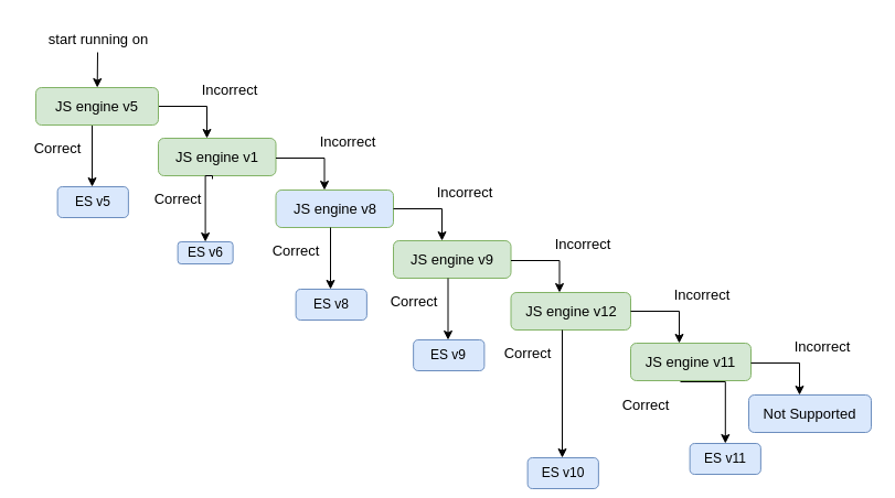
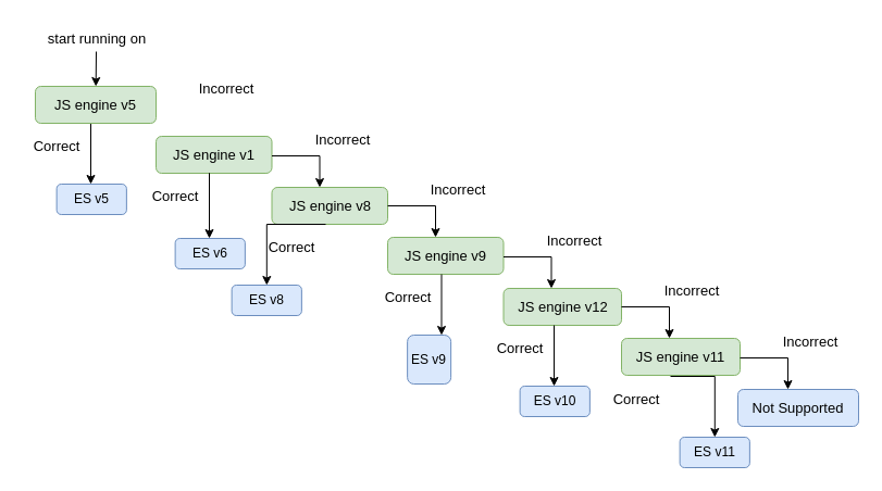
  <mxCell id="0" />
  <mxCell id="1" parent="0" />
  <mxCell id="2" style="edgeStyle=orthogonalEdgeStyle;rounded=0;orthogonalLoop=1;jettySize=auto;html=1;exitX=0.315;exitY=1;exitDx=0;exitDy=0;fontSize=13;exitPerimeter=0;" edge="1" parent="1" target="5"><mxGeometry relative="1" as="geometry"><mxPoint x="61.965" y="113" as="sourcePoint" /><Array as="points"><mxPoint x="83" y="113" /></Array></mxGeometry></mxCell>
- <mxCell id="3" style="edgeStyle=orthogonalEdgeStyle;rounded=0;orthogonalLoop=1;jettySize=auto;html=1;fontSize=13;" edge="1" parent="1" source="4" target="8"><mxGeometry relative="1" as="geometry"><mxPoint x="162" y="96" as="targetPoint" /><Array as="points"><mxPoint x="187" y="96" /></Array></mxGeometry></mxCell>
  <mxCell id="4" value="&lt;font style=&quot;font-size: 13px;&quot;&gt;&lt;font style=&quot;font-size: 13px;&quot;&gt;JS engine&lt;/font&gt;&lt;font style=&quot;font-size: 13px;&quot;&gt; v5&lt;/font&gt;&lt;/font&gt;" style="rounded=1;whiteSpace=wrap;html=1;fillColor=#d5e8d4;strokeColor=#82b366;" vertex="1" parent="1"><mxGeometry x="32" y="79" width="111" height="34" as="geometry" /></mxCell>
  <mxCell id="5" value="ES v5" style="rounded=1;whiteSpace=wrap;html=1;fillColor=#dae8fc;strokeColor=#6c8ebf;" vertex="1" parent="1"><mxGeometry x="51.63" y="169" width="64.25" height="28" as="geometry" /></mxCell>
  <mxCell id="6" value="" style="endArrow=classic;html=1;rounded=0;" edge="1" parent="1" target="4"><mxGeometry width="50" height="50" relative="1" as="geometry"><mxPoint x="88" y="47" as="sourcePoint" /><mxPoint x="100" y="-38" as="targetPoint" /></mxGeometry></mxCell>
  <mxCell id="7" value="&lt;font style=&quot;font-size: 13px;&quot;&gt;start running on&lt;/font&gt;" style="text;html=1;strokeColor=none;fillColor=none;align=center;verticalAlign=middle;whiteSpace=wrap;rounded=0;" vertex="1" parent="1"><mxGeometry x="20.63" y="20" width="136.37" height="30" as="geometry" /></mxCell>
  <mxCell id="8" value="&lt;font style=&quot;font-size: 13px;&quot;&gt;&lt;font style=&quot;font-size: 13px;&quot;&gt;JS &lt;/font&gt;&lt;font style=&quot;font-size: 13px;&quot;&gt;engine&lt;/font&gt;&lt;font style=&quot;font-size: 13px;&quot;&gt; v1&lt;/font&gt;&lt;/font&gt;" style="rounded=1;whiteSpace=wrap;html=1;fillColor=#d5e8d4;strokeColor=#82b366;" vertex="1" parent="1"><mxGeometry x="143" y="125" width="106.5" height="34" as="geometry" /></mxCell>
  <mxCell id="9" value="Correct" style="text;html=1;strokeColor=none;fillColor=none;align=center;verticalAlign=middle;whiteSpace=wrap;rounded=0;fontSize=13;" vertex="1" parent="1"><mxGeometry x="22" y="119" width="60" height="30" as="geometry" /></mxCell>
  <mxCell id="10" value="Incorrect" style="text;html=1;strokeColor=none;fillColor=none;align=center;verticalAlign=middle;whiteSpace=wrap;rounded=0;fontSize=13;" vertex="1" parent="1"><mxGeometry x="178" y="66" width="60" height="30" as="geometry" /></mxCell>
  <mxCell id="11" style="edgeStyle=orthogonalEdgeStyle;rounded=0;orthogonalLoop=1;jettySize=auto;html=1;fontSize=13;" edge="1" parent="1" target="12"><mxGeometry relative="1" as="geometry"><mxPoint x="268.5" y="143" as="targetPoint" /><mxPoint x="249.5" y="143" as="sourcePoint" /><Array as="points"><mxPoint x="293.5" y="143" /></Array></mxGeometry></mxCell>
- <mxCell id="12" value="&lt;font style=&quot;font-size: 13px;&quot;&gt;&lt;font style=&quot;font-size: 13px;&quot;&gt;JS &lt;/font&gt;&lt;font style=&quot;font-size: 13px;&quot;&gt;engine&lt;/font&gt;&lt;font style=&quot;font-size: 13px;&quot;&gt; v8&lt;/font&gt;&lt;/font&gt;" style="rounded=1;whiteSpace=wrap;html=1;fillColor=#dae8fc;strokeColor=#82b366;" vertex="1" parent="1"><mxGeometry x="249.5" y="172" width="106.5" height="34" as="geometry" /></mxCell>
+ <mxCell id="12" value="&lt;font style=&quot;font-size: 13px;&quot;&gt;&lt;font style=&quot;font-size: 13px;&quot;&gt;JS &lt;/font&gt;&lt;font style=&quot;font-size: 13px;&quot;&gt;engine&lt;/font&gt;&lt;font style=&quot;font-size: 13px;&quot;&gt; v8&lt;/font&gt;&lt;/font&gt;" style="rounded=1;whiteSpace=wrap;html=1;fillColor=#d5e8d4;strokeColor=#82b366;" vertex="1" parent="1"><mxGeometry x="249.5" y="172" width="106.5" height="34" as="geometry" /></mxCell>
  <mxCell id="13" value="Incorrect" style="text;html=1;strokeColor=none;fillColor=none;align=center;verticalAlign=middle;whiteSpace=wrap;rounded=0;fontSize=13;" vertex="1" parent="1"><mxGeometry x="284.5" y="113" width="60" height="30" as="geometry" /></mxCell>
  <mxCell id="14" style="edgeStyle=orthogonalEdgeStyle;rounded=0;orthogonalLoop=1;jettySize=auto;html=1;fontSize=13;" edge="1" parent="1" target="15"><mxGeometry relative="1" as="geometry"><mxPoint x="375" y="189" as="targetPoint" /><mxPoint x="356" y="189" as="sourcePoint" /><Array as="points"><mxPoint x="400" y="189" /></Array></mxGeometry></mxCell>
  <mxCell id="15" value="&lt;font style=&quot;font-size: 13px;&quot;&gt;&lt;font style=&quot;font-size: 13px;&quot;&gt;JS &lt;/font&gt;&lt;font style=&quot;font-size: 13px;&quot;&gt;engine&lt;/font&gt;&lt;font style=&quot;font-size: 13px;&quot;&gt; v9&lt;/font&gt;&lt;/font&gt;" style="rounded=1;whiteSpace=wrap;html=1;fillColor=#d5e8d4;strokeColor=#82b366;" vertex="1" parent="1"><mxGeometry x="356" y="218" width="106.5" height="34" as="geometry" /></mxCell>
  <mxCell id="16" value="Incorrect" style="text;html=1;strokeColor=none;fillColor=none;align=center;verticalAlign=middle;whiteSpace=wrap;rounded=0;fontSize=13;" vertex="1" parent="1"><mxGeometry x="391" y="159" width="60" height="30" as="geometry" /></mxCell>
  <mxCell id="17" style="edgeStyle=orthogonalEdgeStyle;rounded=0;orthogonalLoop=1;jettySize=auto;html=1;fontSize=13;" edge="1" parent="1" target="18"><mxGeometry relative="1" as="geometry"><mxPoint x="481.5" y="236" as="targetPoint" /><mxPoint x="462.5" y="236" as="sourcePoint" /><Array as="points"><mxPoint x="506.5" y="236" /></Array></mxGeometry></mxCell>
  <mxCell id="18" value="&lt;font style=&quot;font-size: 13px;&quot;&gt;&lt;font style=&quot;font-size: 13px;&quot;&gt;JS &lt;/font&gt;&lt;font style=&quot;font-size: 13px;&quot;&gt;engine&lt;/font&gt;&lt;font style=&quot;font-size: 13px;&quot;&gt; v12&lt;/font&gt;&lt;/font&gt;" style="rounded=1;whiteSpace=wrap;html=1;fillColor=#d5e8d4;strokeColor=#82b366;" vertex="1" parent="1"><mxGeometry x="462.5" y="265" width="108.5" height="34" as="geometry" /></mxCell>
  <mxCell id="19" value="Incorrect" style="text;html=1;strokeColor=none;fillColor=none;align=center;verticalAlign=middle;whiteSpace=wrap;rounded=0;fontSize=13;" vertex="1" parent="1"><mxGeometry x="497.5" y="206" width="60" height="30" as="geometry" /></mxCell>
  <mxCell id="20" style="edgeStyle=orthogonalEdgeStyle;rounded=0;orthogonalLoop=1;jettySize=auto;html=1;fontSize=13;" edge="1" parent="1" target="21"><mxGeometry relative="1" as="geometry"><mxPoint x="590" y="282" as="targetPoint" /><mxPoint x="571" y="282" as="sourcePoint" /><Array as="points"><mxPoint x="615" y="282" /></Array></mxGeometry></mxCell>
  <mxCell id="21" value="&lt;font style=&quot;font-size: 13px;&quot;&gt;&lt;font style=&quot;font-size: 13px;&quot;&gt;JS &lt;/font&gt;&lt;font style=&quot;font-size: 13px;&quot;&gt;engine&lt;/font&gt;&lt;font style=&quot;font-size: 13px;&quot;&gt; v11&lt;/font&gt;&lt;/font&gt;" style="rounded=1;whiteSpace=wrap;html=1;fillColor=#d5e8d4;strokeColor=#82b366;" vertex="1" parent="1"><mxGeometry x="571" y="311" width="109" height="34" as="geometry" /></mxCell>
  <mxCell id="22" value="Incorrect" style="text;html=1;strokeColor=none;fillColor=none;align=center;verticalAlign=middle;whiteSpace=wrap;rounded=0;fontSize=13;" vertex="1" parent="1"><mxGeometry x="606" y="252" width="60" height="30" as="geometry" /></mxCell>
  <mxCell id="23" style="edgeStyle=orthogonalEdgeStyle;rounded=0;orthogonalLoop=1;jettySize=auto;html=1;fontSize=13;" edge="1" parent="1" target="24"><mxGeometry relative="1" as="geometry"><mxPoint x="699" y="329" as="targetPoint" /><mxPoint x="680" y="329" as="sourcePoint" /><Array as="points"><mxPoint x="724" y="329" /></Array></mxGeometry></mxCell>
  <mxCell id="24" value="&lt;span style=&quot;font-size: 13px;&quot;&gt;Not Supported&lt;/span&gt;" style="rounded=1;whiteSpace=wrap;html=1;fillColor=#dae8fc;strokeColor=#6c8ebf;" vertex="1" parent="1"><mxGeometry x="678" y="358" width="111" height="34" as="geometry" /></mxCell>
  <mxCell id="25" value="Incorrect" style="text;html=1;strokeColor=none;fillColor=none;align=center;verticalAlign=middle;whiteSpace=wrap;rounded=0;fontSize=13;" vertex="1" parent="1"><mxGeometry x="715" y="299" width="60" height="30" as="geometry" /></mxCell>
  <mxCell id="26" style="edgeStyle=orthogonalEdgeStyle;rounded=0;orthogonalLoop=1;jettySize=auto;html=1;fontSize=13;" edge="1" parent="1" target="27"><mxGeometry relative="1" as="geometry"><mxPoint x="192" y="162" as="sourcePoint" /><Array as="points"><mxPoint x="192" y="159" /></Array></mxGeometry></mxCell>
- <mxCell id="27" value="ES v6" style="rounded=1;whiteSpace=wrap;html=1;fillColor=#dae8fc;strokeColor=#6c8ebf;" vertex="1" parent="1"><mxGeometry x="160.63" y="219" width="50" height="20" as="geometry" /></mxCell>
+ <mxCell id="27" value="ES v6" style="rounded=1;whiteSpace=wrap;html=1;fillColor=#dae8fc;strokeColor=#6c8ebf;" vertex="1" parent="1"><mxGeometry x="160.63" y="219" width="64.25" height="28" as="geometry" /></mxCell>
  <mxCell id="28" value="Correct" style="text;html=1;strokeColor=none;fillColor=none;align=center;verticalAlign=middle;whiteSpace=wrap;rounded=0;fontSize=13;" vertex="1" parent="1"><mxGeometry x="131" y="165" width="60" height="30" as="geometry" /></mxCell>
  <mxCell id="29" style="edgeStyle=orthogonalEdgeStyle;rounded=0;orthogonalLoop=1;jettySize=auto;html=1;fontSize=13;" edge="1" parent="1" target="30"><mxGeometry relative="1" as="geometry"><mxPoint x="299" y="206" as="sourcePoint" /><Array as="points"><mxPoint x="299" y="206" /></Array></mxGeometry></mxCell>
- <mxCell id="30" value="ES v8" style="rounded=1;whiteSpace=wrap;html=1;fillColor=#dae8fc;strokeColor=#6c8ebf;" vertex="1" parent="1"><mxGeometry x="267.63" y="262" width="64.25" height="28" as="geometry" /></mxCell>
+ <mxCell id="30" value="ES v8" style="rounded=1;whiteSpace=wrap;html=1;fillColor=#dae8fc;strokeColor=#6c8ebf;" vertex="1" parent="1"><mxGeometry x="212.63" y="262" width="64.25" height="28" as="geometry" /></mxCell>
  <mxCell id="31" value="Correct" style="text;html=1;strokeColor=none;fillColor=none;align=center;verticalAlign=middle;whiteSpace=wrap;rounded=0;fontSize=13;" vertex="1" parent="1"><mxGeometry x="238" y="212" width="60" height="30" as="geometry" /></mxCell>
  <mxCell id="32" style="edgeStyle=orthogonalEdgeStyle;rounded=0;orthogonalLoop=1;jettySize=auto;html=1;fontSize=13;" edge="1" parent="1" target="33"><mxGeometry relative="1" as="geometry"><mxPoint x="405.5" y="252" as="sourcePoint" /><Array as="points"><mxPoint x="405.5" y="252" /></Array></mxGeometry></mxCell>
- <mxCell id="33" value="ES v9" style="rounded=1;whiteSpace=wrap;html=1;fillColor=#dae8fc;strokeColor=#6c8ebf;" vertex="1" parent="1"><mxGeometry x="374.13" y="308" width="64.25" height="28" as="geometry" /></mxCell>
+ <mxCell id="33" value="ES v9" style="rounded=1;whiteSpace=wrap;html=1;fillColor=#dae8fc;strokeColor=#6c8ebf;" vertex="1" parent="1"><mxGeometry x="374.13" y="308" width="40" height="45" as="geometry" /></mxCell>
  <mxCell id="34" value="Correct" style="text;html=1;strokeColor=none;fillColor=none;align=center;verticalAlign=middle;whiteSpace=wrap;rounded=0;fontSize=13;" vertex="1" parent="1"><mxGeometry x="344.5" y="258" width="60" height="30" as="geometry" /></mxCell>
  <mxCell id="35" style="edgeStyle=orthogonalEdgeStyle;rounded=0;orthogonalLoop=1;jettySize=auto;html=1;fontSize=13;" edge="1" parent="1" target="36"><mxGeometry relative="1" as="geometry"><mxPoint x="509" y="299" as="sourcePoint" /><Array as="points"><mxPoint x="509" y="299" /></Array></mxGeometry></mxCell>
- <mxCell id="36" value="ES v10" style="rounded=1;whiteSpace=wrap;html=1;fillColor=#dae8fc;strokeColor=#6c8ebf;" vertex="1" parent="1"><mxGeometry x="477.63" y="415" width="64.25" height="28" as="geometry" /></mxCell>
+ <mxCell id="36" value="ES v10" style="rounded=1;whiteSpace=wrap;html=1;fillColor=#dae8fc;strokeColor=#6c8ebf;" vertex="1" parent="1"><mxGeometry x="477.63" y="355" width="64.25" height="28" as="geometry" /></mxCell>
  <mxCell id="37" value="Correct" style="text;html=1;strokeColor=none;fillColor=none;align=center;verticalAlign=middle;whiteSpace=wrap;rounded=0;fontSize=13;" vertex="1" parent="1"><mxGeometry x="448" y="305" width="60" height="30" as="geometry" /></mxCell>
  <mxCell id="38" style="edgeStyle=orthogonalEdgeStyle;rounded=0;orthogonalLoop=1;jettySize=auto;html=1;fontSize=13;" edge="1" parent="1" target="39"><mxGeometry relative="1" as="geometry"><mxPoint x="616" y="346" as="sourcePoint" /><Array as="points"><mxPoint x="616" y="346" /></Array></mxGeometry></mxCell>
  <mxCell id="39" value="ES v11" style="rounded=1;whiteSpace=wrap;html=1;fillColor=#dae8fc;strokeColor=#6c8ebf;" vertex="1" parent="1"><mxGeometry x="624.63" y="402" width="64.25" height="28" as="geometry" /></mxCell>
  <mxCell id="40" value="Correct" style="text;html=1;strokeColor=none;fillColor=none;align=center;verticalAlign=middle;whiteSpace=wrap;rounded=0;fontSize=13;" vertex="1" parent="1"><mxGeometry x="555" y="352" width="60" height="30" as="geometry" /></mxCell>
